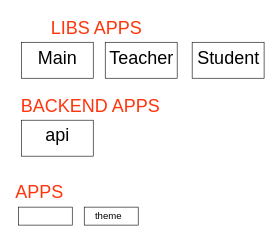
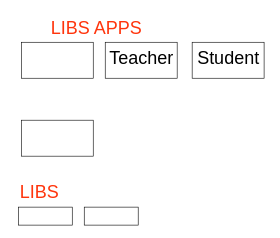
  <mxCell id="0" />
  <mxCell id="1" parent="0" />
  <mxCell id="2" value="" style="rounded=0;whiteSpace=wrap;html=1;" vertex="1" parent="1"><mxGeometry x="35" y="70" width="120" height="60" as="geometry" /></mxCell>
  <mxCell id="3" value="" style="rounded=0;whiteSpace=wrap;html=1;" vertex="1" parent="1"><mxGeometry x="320" y="70" width="120" height="60" as="geometry" /></mxCell>
  <mxCell id="4" value="" style="rounded=0;whiteSpace=wrap;html=1;" vertex="1" parent="1"><mxGeometry x="175" y="70" width="120" height="60" as="geometry" /></mxCell>
  <mxCell id="5" value="&lt;font style=&quot;font-size: 30px;&quot;&gt;Teacher&lt;/font&gt;" style="text;html=1;resizable=0;autosize=1;align=center;verticalAlign=middle;points=[];fillColor=none;strokeColor=none;rounded=0;" vertex="1" parent="1"><mxGeometry x="170" y="70" width="130" height="50" as="geometry" /></mxCell>
  <mxCell id="6" value="&lt;font style=&quot;font-size: 30px;&quot;&gt;Student&lt;/font&gt;" style="text;html=1;resizable=0;autosize=1;align=center;verticalAlign=middle;points=[];fillColor=none;strokeColor=none;rounded=0;" vertex="1" parent="1"><mxGeometry x="315" y="70" width="130" height="50" as="geometry" /></mxCell>
- <mxCell id="7" value="&lt;span style=&quot;font-size: 30px;&quot;&gt;Main&lt;/span&gt;" style="text;html=1;resizable=0;autosize=1;align=center;verticalAlign=middle;points=[];fillColor=none;strokeColor=none;rounded=0;" vertex="1" parent="1"><mxGeometry x="50" y="70" width="90" height="50" as="geometry" /></mxCell>
  <mxCell id="8" value="" style="rounded=0;whiteSpace=wrap;html=1;fontSize=30;" vertex="1" parent="1"><mxGeometry x="35" y="200" width="120" height="60" as="geometry" /></mxCell>
- <mxCell id="9" value="api" style="text;html=1;resizable=0;autosize=1;align=center;verticalAlign=middle;points=[];fillColor=none;strokeColor=none;rounded=0;fontSize=30;" vertex="1" parent="1"><mxGeometry x="65" y="200" width="60" height="50" as="geometry" /></mxCell>
  <mxCell id="10" value="&lt;font color=&quot;#ff350d&quot;&gt;LIBS APPS&lt;/font&gt;" style="text;html=1;resizable=0;autosize=1;align=center;verticalAlign=middle;points=[];fillColor=none;strokeColor=none;rounded=0;fontSize=30;" vertex="1" parent="1"><mxGeometry x="20" y="20" width="280" height="50" as="geometry" /></mxCell>
- <mxCell id="11" value="&lt;font color=&quot;#ff350d&quot;&gt;BACKEND APPS&lt;/font&gt;" style="text;html=1;resizable=0;autosize=1;align=center;verticalAlign=middle;points=[];fillColor=none;strokeColor=none;rounded=0;fontSize=30;" vertex="1" parent="1"><mxGeometry x="20" y="150" width="260" height="50" as="geometry" /></mxCell>
- <mxCell id="12" value="&lt;font color=&quot;#ff350d&quot;&gt;APPS&lt;/font&gt;" style="text;html=1;resizable=0;autosize=1;align=center;verticalAlign=middle;points=[];fillColor=none;strokeColor=none;rounded=0;fontSize=30;" vertex="1" parent="1"><mxGeometry x="20" y="295" width="90" height="50" as="geometry" /></mxCell>
+ <mxCell id="12" value="&lt;font color=&quot;#ff350d&quot;&gt;LIBS&lt;/font&gt;" style="text;html=1;resizable=0;autosize=1;align=center;verticalAlign=middle;points=[];fillColor=none;strokeColor=none;rounded=0;fontSize=30;" vertex="1" parent="1"><mxGeometry x="20" y="295" width="90" height="50" as="geometry" /></mxCell>
  <mxCell id="13" value="" style="rounded=0;whiteSpace=wrap;html=1;fontSize=30;fontColor=#FF350D;" vertex="1" parent="1"><mxGeometry x="30" y="345" width="90" height="30" as="geometry" /></mxCell>
  <mxCell id="14" value="" style="rounded=0;whiteSpace=wrap;html=1;fontSize=30;fontColor=#FF350D;" vertex="1" parent="1"><mxGeometry x="140" y="345" width="90" height="30" as="geometry" /></mxCell>
- <mxCell id="15" value="theme" style="text;html=1;resizable=0;autosize=1;align=center;verticalAlign=middle;points=[];fillColor=none;strokeColor=none;rounded=0;fontSize=16;" vertex="1" parent="1"><mxGeometry x="145" y="345" width="70" height="30" as="geometry" /></mxCell>
